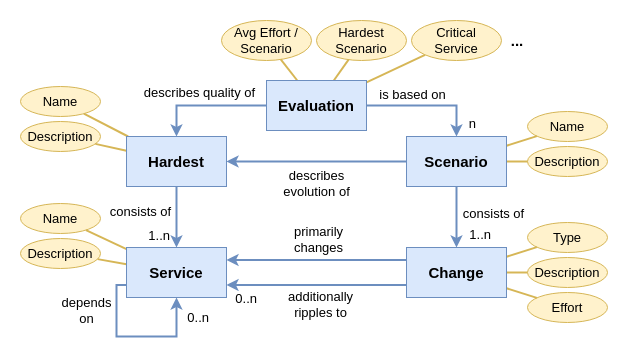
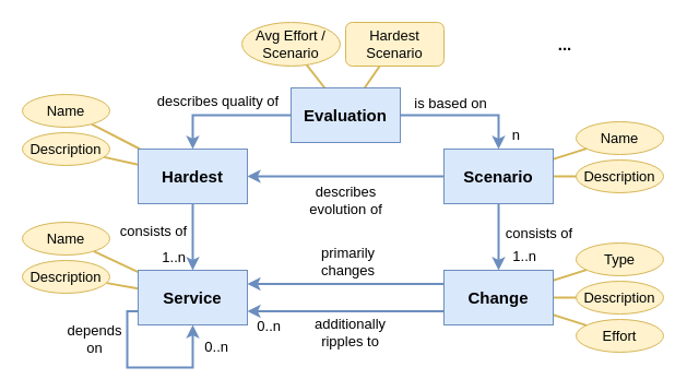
  <mxCell id="0" />
  <mxCell id="1" parent="0" />
  <mxCell id="2" value="describes quality of" style="rounded=0;orthogonalLoop=1;jettySize=auto;html=1;fontSize=13;endSize=6;startSize=6;jumpSize=6;strokeWidth=2;fillColor=#dae8fc;strokeColor=#6c8ebf;edgeStyle=orthogonalEdgeStyle;spacingLeft=6;spacingBottom=-12;" parent="1" source="42" target="40" edge="1"><mxGeometry x="0.155" y="-19" relative="1" as="geometry"><mxPoint x="166" y="96" as="sourcePoint" /><mxPoint as="offset" /></mxGeometry></mxCell>
  <mxCell id="3" value="describes&lt;br style=&quot;font-size: 13px;&quot;&gt;evolution of" style="rounded=0;orthogonalLoop=1;jettySize=auto;html=1;fontSize=13;endSize=6;startSize=6;jumpSize=6;strokeWidth=2;fillColor=#dae8fc;strokeColor=#6c8ebf;spacingBottom=0;spacingTop=13;" parent="1" source="43" target="40" edge="1"><mxGeometry y="15" relative="1" as="geometry"><mxPoint x="416" y="366" as="sourcePoint" /><mxPoint x="256" y="366" as="targetPoint" /><mxPoint as="offset" /></mxGeometry></mxCell>
  <mxCell id="4" value="consists of" style="endArrow=classic;html=1;endSize=6;startArrow=none;startSize=6;startFill=0;strokeWidth=2;fontSize=13;fillColor=#dae8fc;strokeColor=#6c8ebf;endFill=1;fontStyle=0;spacingTop=4;spacingLeft=27;" parent="1" source="40" target="41" edge="1"><mxGeometry x="-0.25" y="-50" relative="1" as="geometry"><mxPoint x="216" y="456" as="sourcePoint" /><mxPoint x="376" y="456" as="targetPoint" /><mxPoint as="offset" /></mxGeometry></mxCell>
  <mxCell id="5" value="&lt;font style=&quot;font-size: 13px;&quot;&gt;1..n&lt;/font&gt;" style="resizable=0;html=1;align=right;verticalAlign=top;labelBackgroundColor=#ffffff;fontSize=13;spacingLeft=0;spacingTop=4;spacingBottom=0;spacingRight=6;fontStyle=0" parent="4" connectable="0" vertex="1"><mxGeometry x="1" relative="1" as="geometry"><mxPoint y="-30" as="offset" /></mxGeometry></mxCell>
  <mxCell id="6" value="consists of" style="endArrow=classic;html=1;endSize=6;startArrow=none;startSize=6;startFill=0;strokeWidth=2;fontSize=13;fillColor=#dae8fc;strokeColor=#6c8ebf;endFill=1;fontStyle=0;spacingTop=-8;spacingLeft=-6;" parent="1" source="43" target="44" edge="1"><mxGeometry y="40" relative="1" as="geometry"><mxPoint x="186" y="196" as="sourcePoint" /><mxPoint x="186" y="276" as="targetPoint" /><mxPoint as="offset" /></mxGeometry></mxCell>
  <mxCell id="7" value="&lt;font style=&quot;font-size: 13px;&quot;&gt;1..n&lt;/font&gt;" style="resizable=0;html=1;align=right;verticalAlign=top;labelBackgroundColor=#ffffff;fontSize=13;spacingLeft=0;spacingTop=3;spacingBottom=0;spacingRight=15;fontStyle=0" parent="6" connectable="0" vertex="1"><mxGeometry x="1" relative="1" as="geometry"><mxPoint x="50" y="-30" as="offset" /></mxGeometry></mxCell>
  <mxCell id="8" value="primarily&lt;br&gt;changes" style="endArrow=none;html=1;endSize=6;startArrow=classic;startSize=6;startFill=1;strokeWidth=2;fontSize=13;fillColor=#dae8fc;strokeColor=#6c8ebf;endFill=0;fontStyle=0;spacingTop=6;spacingLeft=4;exitX=1;exitY=0.25;exitDx=0;exitDy=0;entryX=0;entryY=0.25;entryDx=0;entryDy=0;" parent="1" source="41" target="44" edge="1"><mxGeometry y="24" relative="1" as="geometry"><mxPoint x="266" y="326" as="sourcePoint" /><mxPoint x="466" y="276" as="targetPoint" /><mxPoint as="offset" /></mxGeometry></mxCell>
  <mxCell id="9" value="additionally&lt;br style=&quot;font-size: 13px;&quot;&gt;ripples to" style="endArrow=classic;html=1;endSize=6;startArrow=none;startSize=6;startFill=0;strokeWidth=2;fontSize=13;fillColor=#dae8fc;strokeColor=#6c8ebf;endFill=1;fontStyle=0;spacingTop=-4;spacingLeft=8;entryX=1;entryY=0.75;entryDx=0;entryDy=0;exitX=0;exitY=0.75;exitDx=0;exitDy=0;" parent="1" source="44" target="41" edge="1"><mxGeometry y="21" relative="1" as="geometry"><mxPoint x="236" y="376" as="sourcePoint" /><mxPoint x="416.143" y="288.333" as="targetPoint" /><mxPoint as="offset" /></mxGeometry></mxCell>
  <mxCell id="10" value="&lt;font style=&quot;font-size: 13px;&quot;&gt;0..n&lt;/font&gt;" style="resizable=0;html=1;align=right;verticalAlign=top;labelBackgroundColor=#ffffff;fontSize=13;spacingLeft=0;spacingTop=7;spacingBottom=0;spacingRight=9;fontStyle=0" parent="9" connectable="0" vertex="1"><mxGeometry x="1" relative="1" as="geometry"><mxPoint x="40" y="-7.5" as="offset" /></mxGeometry></mxCell>
  <mxCell id="11" value="is based on" style="endArrow=classic;html=1;endSize=6;startArrow=none;startSize=6;startFill=0;strokeWidth=2;fontSize=13;fillColor=#dae8fc;strokeColor=#6c8ebf;endFill=1;fontStyle=0;spacingTop=7;spacingLeft=4;edgeStyle=orthogonalEdgeStyle;rounded=0;" parent="1" source="42" target="43" edge="1"><mxGeometry x="-0.273" y="15" relative="1" as="geometry"><mxPoint x="466" y="196" as="sourcePoint" /><mxPoint x="466" y="276" as="targetPoint" /><mxPoint as="offset" /></mxGeometry></mxCell>
  <mxCell id="12" value="&lt;font style=&quot;font-size: 13px;&quot;&gt;n&lt;/font&gt;" style="resizable=0;html=1;align=right;verticalAlign=top;labelBackgroundColor=#ffffff;fontSize=13;spacingLeft=0;spacingTop=3;spacingBottom=0;spacingRight=10;fontStyle=0" parent="11" connectable="0" vertex="1"><mxGeometry x="1" relative="1" as="geometry"><mxPoint x="30" y="-30" as="offset" /></mxGeometry></mxCell>
  <mxCell id="13" value="depends&lt;br&gt;on" style="endArrow=classic;html=1;endSize=6;startArrow=none;startSize=6;startFill=0;strokeWidth=2;fontSize=13;fillColor=#dae8fc;strokeColor=#6c8ebf;endFill=1;fontStyle=0;spacingTop=9;spacingLeft=0;edgeStyle=orthogonalEdgeStyle;rounded=0;exitX=0;exitY=0.75;exitDx=0;exitDy=0;entryX=0.5;entryY=1;entryDx=0;entryDy=0;" parent="1" source="41" target="41" edge="1"><mxGeometry x="-0.608" y="-30" relative="1" as="geometry"><mxPoint x="138" y="316" as="sourcePoint" /><mxPoint x="176" y="326" as="targetPoint" /><mxPoint as="offset" /><Array as="points"><mxPoint x="116" y="285" /><mxPoint x="116" y="336" /><mxPoint x="176" y="336" /></Array></mxGeometry></mxCell>
  <mxCell id="14" value="&lt;font style=&quot;font-size: 13px;&quot;&gt;0..n&lt;/font&gt;" style="resizable=0;html=1;align=right;verticalAlign=top;labelBackgroundColor=#ffffff;fontSize=13;spacingLeft=0;spacingTop=6;spacingBottom=0;spacingRight=7;fontStyle=0" parent="13" connectable="0" vertex="1"><mxGeometry x="1" relative="1" as="geometry"><mxPoint x="40" as="offset" /></mxGeometry></mxCell>
  <mxCell id="15" value="" style="rounded=0;jumpSize=6;orthogonalLoop=1;jettySize=auto;html=1;startArrow=none;startFill=0;startSize=6;endArrow=none;endFill=0;endSize=6;strokeWidth=2;fontSize=13;fillColor=#fff2cc;strokeColor=#d6b656;" parent="1" source="16" target="40" edge="1"><mxGeometry relative="1" as="geometry"><mxPoint x="176" y="101" as="targetPoint" /></mxGeometry></mxCell>
  <mxCell id="16" value="Name" style="ellipse;whiteSpace=wrap;html=1;rounded=0;fontSize=13;fillColor=#fff2cc;strokeColor=#d6b656;" parent="1" vertex="1"><mxGeometry x="20" y="86" width="80" height="30" as="geometry" /></mxCell>
  <mxCell id="17" value="Description" style="ellipse;whiteSpace=wrap;html=1;rounded=0;fontSize=13;fillColor=#fff2cc;strokeColor=#d6b656;" parent="1" vertex="1"><mxGeometry x="20" y="121" width="80" height="30" as="geometry" /></mxCell>
  <mxCell id="18" value="Name" style="ellipse;whiteSpace=wrap;html=1;rounded=0;fontSize=13;fillColor=#fff2cc;strokeColor=#d6b656;" parent="1" vertex="1"><mxGeometry x="20" y="203" width="80" height="30" as="geometry" /></mxCell>
  <mxCell id="19" value="Description" style="ellipse;whiteSpace=wrap;html=1;rounded=0;fontSize=13;fillColor=#fff2cc;strokeColor=#d6b656;" parent="1" vertex="1"><mxGeometry x="20" y="238" width="80" height="30" as="geometry" /></mxCell>
  <mxCell id="20" value="" style="rounded=0;jumpSize=6;orthogonalLoop=1;jettySize=auto;html=1;startArrow=none;startFill=0;startSize=6;endArrow=none;endFill=0;endSize=6;strokeWidth=2;fontSize=13;fillColor=#fff2cc;strokeColor=#d6b656;" parent="1" source="17" target="40" edge="1"><mxGeometry relative="1" as="geometry"><mxPoint x="90.153" y="122.957" as="sourcePoint" /><mxPoint x="136" y="146" as="targetPoint" /></mxGeometry></mxCell>
  <mxCell id="21" value="" style="rounded=0;jumpSize=6;orthogonalLoop=1;jettySize=auto;html=1;startArrow=none;startFill=0;startSize=6;endArrow=none;endFill=0;endSize=6;strokeWidth=2;fontSize=13;fillColor=#fff2cc;strokeColor=#d6b656;" parent="1" source="18" target="41" edge="1"><mxGeometry relative="1" as="geometry"><mxPoint x="100.153" y="132.957" as="sourcePoint" /><mxPoint x="146" y="156" as="targetPoint" /></mxGeometry></mxCell>
  <mxCell id="22" value="" style="rounded=0;jumpSize=6;orthogonalLoop=1;jettySize=auto;html=1;startArrow=none;startFill=0;startSize=6;endArrow=none;endFill=0;endSize=6;strokeWidth=2;fontSize=13;fillColor=#fff2cc;strokeColor=#d6b656;" parent="1" source="19" target="41" edge="1"><mxGeometry relative="1" as="geometry"><mxPoint x="110.153" y="142.957" as="sourcePoint" /><mxPoint x="156" y="166" as="targetPoint" /></mxGeometry></mxCell>
  <mxCell id="23" value="Name" style="ellipse;whiteSpace=wrap;html=1;rounded=0;fontSize=13;fillColor=#fff2cc;strokeColor=#d6b656;" parent="1" vertex="1"><mxGeometry x="527" y="111" width="80" height="30" as="geometry" /></mxCell>
  <mxCell id="24" value="Description" style="ellipse;whiteSpace=wrap;html=1;rounded=0;fontSize=13;fillColor=#fff2cc;strokeColor=#d6b656;" parent="1" vertex="1"><mxGeometry x="527" y="146" width="80" height="30" as="geometry" /></mxCell>
  <mxCell id="25" value="" style="rounded=0;jumpSize=6;orthogonalLoop=1;jettySize=auto;html=1;startArrow=none;startFill=0;startSize=6;endArrow=none;endFill=0;endSize=6;strokeWidth=2;fontSize=13;fillColor=#fff2cc;strokeColor=#d6b656;" parent="1" source="43" target="23" edge="1"><mxGeometry relative="1" as="geometry"><mxPoint x="90.153" y="122.957" as="sourcePoint" /><mxPoint x="136" y="146" as="targetPoint" /></mxGeometry></mxCell>
  <mxCell id="26" value="" style="rounded=0;jumpSize=6;orthogonalLoop=1;jettySize=auto;html=1;startArrow=none;startFill=0;startSize=6;endArrow=none;endFill=0;endSize=6;strokeWidth=2;fontSize=13;fillColor=#fff2cc;strokeColor=#d6b656;" parent="1" source="43" target="24" edge="1"><mxGeometry relative="1" as="geometry"><mxPoint x="100.153" y="132.957" as="sourcePoint" /><mxPoint x="146" y="156" as="targetPoint" /></mxGeometry></mxCell>
  <mxCell id="27" value="Type" style="ellipse;whiteSpace=wrap;html=1;rounded=0;fontSize=13;fillColor=#fff2cc;strokeColor=#d6b656;" parent="1" vertex="1"><mxGeometry x="527" y="222" width="80" height="30" as="geometry" /></mxCell>
  <mxCell id="28" value="Description" style="ellipse;whiteSpace=wrap;html=1;rounded=0;fontSize=13;fillColor=#fff2cc;strokeColor=#d6b656;" parent="1" vertex="1"><mxGeometry x="527" y="257" width="80" height="30" as="geometry" /></mxCell>
  <mxCell id="29" value="Effort" style="ellipse;whiteSpace=wrap;html=1;rounded=0;fontSize=13;fillColor=#fff2cc;strokeColor=#d6b656;" parent="1" vertex="1"><mxGeometry x="527" y="292" width="80" height="30" as="geometry" /></mxCell>
  <mxCell id="30" value="" style="rounded=0;jumpSize=6;orthogonalLoop=1;jettySize=auto;html=1;startArrow=none;startFill=0;startSize=6;endArrow=none;endFill=0;endSize=6;strokeWidth=2;fontSize=13;fillColor=#fff2cc;strokeColor=#d6b656;" parent="1" source="44" target="27" edge="1"><mxGeometry relative="1" as="geometry"><mxPoint x="516" y="168.881" as="sourcePoint" /><mxPoint x="546.228" y="167.6" as="targetPoint" /></mxGeometry></mxCell>
  <mxCell id="31" value="" style="rounded=0;jumpSize=6;orthogonalLoop=1;jettySize=auto;html=1;startArrow=none;startFill=0;startSize=6;endArrow=none;endFill=0;endSize=6;strokeWidth=2;fontSize=13;fillColor=#fff2cc;strokeColor=#d6b656;" parent="1" source="44" target="28" edge="1"><mxGeometry relative="1" as="geometry"><mxPoint x="516" y="276.484" as="sourcePoint" /><mxPoint x="563.373" y="263.677" as="targetPoint" /></mxGeometry></mxCell>
  <mxCell id="32" value="" style="rounded=0;jumpSize=6;orthogonalLoop=1;jettySize=auto;html=1;startArrow=none;startFill=0;startSize=6;endArrow=none;endFill=0;endSize=6;strokeWidth=2;fontSize=13;fillColor=#fff2cc;strokeColor=#d6b656;" parent="1" source="44" target="29" edge="1"><mxGeometry relative="1" as="geometry"><mxPoint x="526" y="286.484" as="sourcePoint" /><mxPoint x="573.373" y="273.677" as="targetPoint" /></mxGeometry></mxCell>
  <mxCell id="33" value="Avg Effort / Scenario" style="ellipse;whiteSpace=wrap;html=1;rounded=0;fontSize=13;fillColor=#fff2cc;strokeColor=#d6b656;" parent="1" vertex="1"><mxGeometry x="221" y="20" width="90" height="40" as="geometry" /></mxCell>
- <mxCell id="34" value="Hardest Scenario" style="ellipse;whiteSpace=wrap;html=1;rounded=0;fontSize=13;fillColor=#fff2cc;strokeColor=#d6b656;" parent="1" vertex="1"><mxGeometry x="316" y="20" width="90" height="40" as="geometry" /></mxCell>
- <mxCell id="35" value="Critical&lt;br&gt;Service" style="ellipse;whiteSpace=wrap;html=1;rounded=0;fontSize=13;fillColor=#fff2cc;strokeColor=#d6b656;" parent="1" vertex="1"><mxGeometry x="411" y="20" width="90" height="40" as="geometry" /></mxCell>
+ <mxCell id="34" value="Hardest Scenario" style="whiteSpace=wrap;html=1;fontSize=13;fillColor=#fff2cc;strokeColor=#d6b656;rounded=1;" parent="1" vertex="1"><mxGeometry x="316" y="20" width="90" height="40" as="geometry" /></mxCell>
  <mxCell id="36" value="" style="rounded=0;jumpSize=6;orthogonalLoop=1;jettySize=auto;html=1;startArrow=none;startFill=0;startSize=6;endArrow=none;endFill=0;endSize=6;strokeWidth=2;fontSize=13;fillColor=#fff2cc;strokeColor=#d6b656;" parent="1" source="33" target="42" edge="1"><mxGeometry relative="1" as="geometry"><mxPoint x="212.791" y="30.155" as="sourcePoint" /><mxPoint x="276" y="58.586" as="targetPoint" /></mxGeometry></mxCell>
  <mxCell id="37" value="" style="rounded=0;jumpSize=6;orthogonalLoop=1;jettySize=auto;html=1;startArrow=none;startFill=0;startSize=6;endArrow=none;endFill=0;endSize=6;strokeWidth=2;fontSize=13;fillColor=#fff2cc;strokeColor=#d6b656;" parent="1" source="34" target="42" edge="1"><mxGeometry relative="1" as="geometry"><mxPoint x="222.791" y="40.155" as="sourcePoint" /><mxPoint x="286" y="68.586" as="targetPoint" /></mxGeometry></mxCell>
- <mxCell id="38" value="" style="rounded=0;jumpSize=6;orthogonalLoop=1;jettySize=auto;html=1;startArrow=none;startFill=0;startSize=6;endArrow=none;endFill=0;endSize=6;strokeWidth=2;fontSize=13;fillColor=#fff2cc;strokeColor=#d6b656;" parent="1" source="35" target="42" edge="1"><mxGeometry relative="1" as="geometry"><mxPoint x="232.791" y="50.155" as="sourcePoint" /><mxPoint x="296" y="78.586" as="targetPoint" /></mxGeometry></mxCell>
  <mxCell id="39" value="..." style="text;html=1;strokeColor=none;fillColor=none;align=center;verticalAlign=middle;whiteSpace=wrap;rounded=0;fontSize=15;fontStyle=1" parent="1" vertex="1"><mxGeometry x="505" y="30" width="24" height="20" as="geometry" /></mxCell>
  <mxCell id="40" value="Hardest" style="rounded=0;whiteSpace=wrap;html=1;fillColor=#dae8fc;strokeColor=#6c8ebf;fontStyle=1;fontSize=15;" parent="1" vertex="1"><mxGeometry x="126" y="136" width="100" height="50" as="geometry" /></mxCell>
  <mxCell id="41" value="Service" style="rounded=0;whiteSpace=wrap;html=1;fillColor=#dae8fc;strokeColor=#6c8ebf;fontStyle=1;fontSize=15;" parent="1" vertex="1"><mxGeometry x="126" y="247" width="100" height="50" as="geometry" /></mxCell>
  <mxCell id="42" value="Evaluation" style="rounded=0;whiteSpace=wrap;html=1;fillColor=#dae8fc;strokeColor=#6c8ebf;fontStyle=1;fontSize=15;" parent="1" vertex="1"><mxGeometry x="266" y="80" width="100" height="50" as="geometry" /></mxCell>
  <mxCell id="43" value="Scenario" style="rounded=0;whiteSpace=wrap;html=1;fillColor=#dae8fc;strokeColor=#6c8ebf;fontStyle=1;fontSize=15;" parent="1" vertex="1"><mxGeometry x="406" y="136" width="100" height="50" as="geometry" /></mxCell>
  <mxCell id="44" value="Change" style="rounded=0;whiteSpace=wrap;html=1;fillColor=#dae8fc;strokeColor=#6c8ebf;fontStyle=1;fontSize=15;" parent="1" vertex="1"><mxGeometry x="406" y="247" width="100" height="50" as="geometry" /></mxCell>
